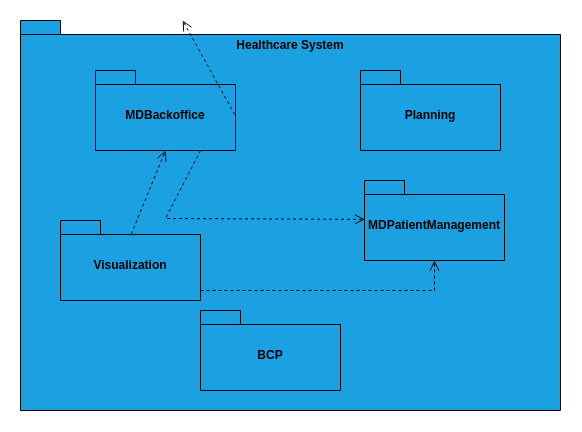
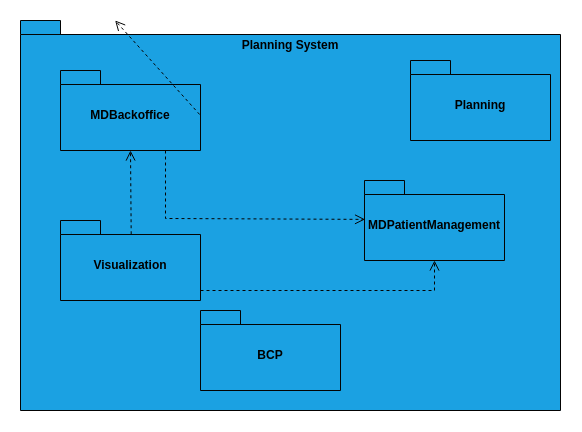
  <mxCell id="0" />
  <mxCell id="1" parent="0" />
- <mxCell id="2" value="Healthcare System" style="shape=folder;fontStyle=1;spacingTop=3;tabWidth=40;tabHeight=14;tabPosition=left;html=1;whiteSpace=wrap;labelPosition=center;verticalLabelPosition=top;align=center;verticalAlign=bottom;labelBackgroundColor=none;labelBorderColor=none;spacing=-32;fillColor=#1BA1E2;strokeColor=#030303;" parent="1" vertex="1"><mxGeometry x="20" y="20" width="540" height="390" as="geometry" /></mxCell>
- <mxCell id="3" value="MDBackoffice" style="shape=folder;fontStyle=1;spacingTop=10;tabWidth=40;tabHeight=14;tabPosition=left;html=1;whiteSpace=wrap;fillColor=#1BA1E2;strokeColor=#030303;" parent="1" vertex="1"><mxGeometry x="95" y="70" width="140" height="80" as="geometry" /></mxCell>
- <mxCell id="4" value="Planning" style="shape=folder;fontStyle=1;spacingTop=10;tabWidth=40;tabHeight=14;tabPosition=left;html=1;whiteSpace=wrap;fillColor=#1BA1E2;strokeColor=#030303;" parent="1" vertex="1"><mxGeometry x="360" y="70" width="140" height="80" as="geometry" /></mxCell>
+ <mxCell id="2" value="Planning System" style="shape=folder;fontStyle=1;spacingTop=3;tabWidth=40;tabHeight=14;tabPosition=left;html=1;whiteSpace=wrap;labelPosition=center;verticalLabelPosition=top;align=center;verticalAlign=bottom;labelBackgroundColor=none;labelBorderColor=none;spacing=-32;fillColor=#1BA1E2;strokeColor=#030303;" parent="1" vertex="1"><mxGeometry x="20" y="20" width="540" height="390" as="geometry" /></mxCell>
+ <mxCell id="3" value="MDBackoffice" style="shape=folder;fontStyle=1;spacingTop=10;tabWidth=40;tabHeight=14;tabPosition=left;html=1;whiteSpace=wrap;fillColor=#1BA1E2;strokeColor=#030303;" parent="1" vertex="1"><mxGeometry x="60" y="70" width="140" height="80" as="geometry" /></mxCell>
+ <mxCell id="4" value="Planning" style="shape=folder;fontStyle=1;spacingTop=10;tabWidth=40;tabHeight=14;tabPosition=left;html=1;whiteSpace=wrap;fillColor=#1BA1E2;strokeColor=#030303;" parent="1" vertex="1"><mxGeometry x="410" y="60" width="140" height="80" as="geometry" /></mxCell>
  <mxCell id="5" value="Visualization" style="shape=folder;fontStyle=1;spacingTop=10;tabWidth=40;tabHeight=14;tabPosition=left;html=1;whiteSpace=wrap;fillColor=#1BA1E2;strokeColor=#030303;" parent="1" vertex="1"><mxGeometry x="60" y="220" width="140" height="80" as="geometry" /></mxCell>
  <mxCell id="6" value="" style="html=1;verticalAlign=bottom;endArrow=open;dashed=1;endSize=8;curved=0;rounded=0;exitX=0.994;exitY=0.55;exitDx=0;exitDy=0;exitPerimeter=0;strokeColor=#030303;" parent="1" source="3" target="2" edge="1"><mxGeometry relative="1" as="geometry"><mxPoint x="660" y="180" as="sourcePoint" /><mxPoint x="320" y="180" as="targetPoint" /></mxGeometry></mxCell>
  <mxCell id="7" value="" style="html=1;verticalAlign=bottom;endArrow=open;dashed=1;endSize=8;curved=0;rounded=0;entryX=0.5;entryY=1;entryDx=0;entryDy=0;entryPerimeter=0;exitX=0.505;exitY=0.172;exitDx=0;exitDy=0;exitPerimeter=0;strokeColor=#030303;" parent="1" source="5" target="3" edge="1"><mxGeometry relative="1" as="geometry"><mxPoint x="390" y="127" as="sourcePoint" /><mxPoint x="210" y="127" as="targetPoint" /></mxGeometry></mxCell>
  <mxCell id="8" value="BCP" style="shape=folder;fontStyle=1;spacingTop=10;tabWidth=40;tabHeight=14;tabPosition=left;html=1;whiteSpace=wrap;fillColor=#1BA1E2;strokeColor=#030303;" parent="1" vertex="1"><mxGeometry x="200" y="310" width="140" height="80" as="geometry" /></mxCell>
  <mxCell id="9" value="MDPatientManagement" style="shape=folder;fontStyle=1;spacingTop=10;tabWidth=40;tabHeight=14;tabPosition=left;html=1;whiteSpace=wrap;fillColor=#1BA1E2;strokeColor=#030303;" vertex="1" parent="1"><mxGeometry x="364" y="180" width="140" height="80" as="geometry" /></mxCell>
  <mxCell id="10" value="" style="html=1;verticalAlign=bottom;endArrow=open;dashed=1;endSize=8;curved=0;rounded=0;entryX=0.5;entryY=1;entryDx=0;entryDy=0;entryPerimeter=0;exitX=1.008;exitY=0.682;exitDx=0;exitDy=0;exitPerimeter=0;strokeColor=#030303;" edge="1" parent="1" target="9"><mxGeometry relative="1" as="geometry"><mxPoint x="200" y="290" as="sourcePoint" /><mxPoint x="363.16" y="250" as="targetPoint" /><Array as="points"><mxPoint x="434" y="290" /></Array></mxGeometry></mxCell>
  <mxCell id="11" value="" style="html=1;verticalAlign=bottom;endArrow=open;dashed=1;endSize=8;curved=0;rounded=0;entryX=0.004;entryY=0.486;entryDx=0;entryDy=0;entryPerimeter=0;exitX=0.75;exitY=1;exitDx=0;exitDy=0;exitPerimeter=0;strokeColor=#030303;" edge="1" parent="1" source="3" target="9"><mxGeometry relative="1" as="geometry"><mxPoint x="211" y="285" as="sourcePoint" /><mxPoint x="374" y="285" as="targetPoint" /><Array as="points"><mxPoint x="165" y="218" /></Array></mxGeometry></mxCell>
